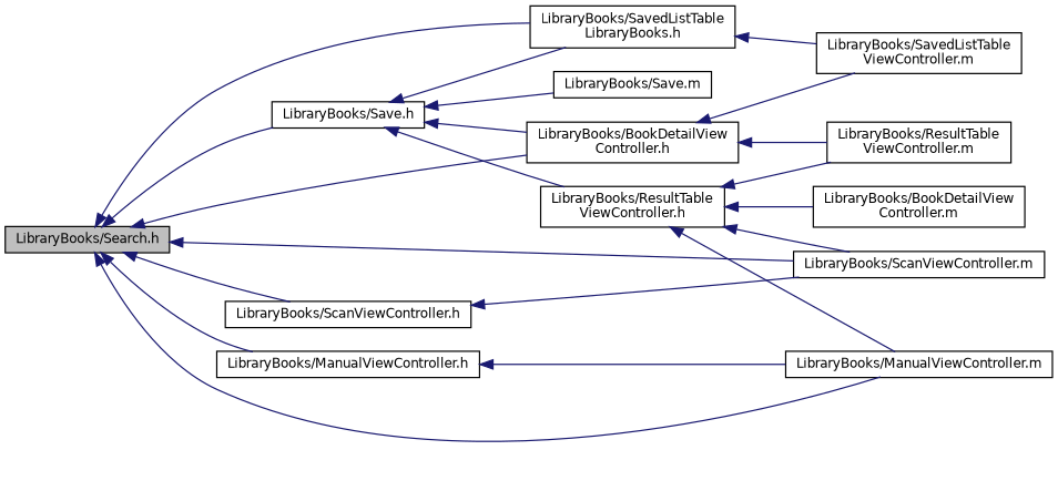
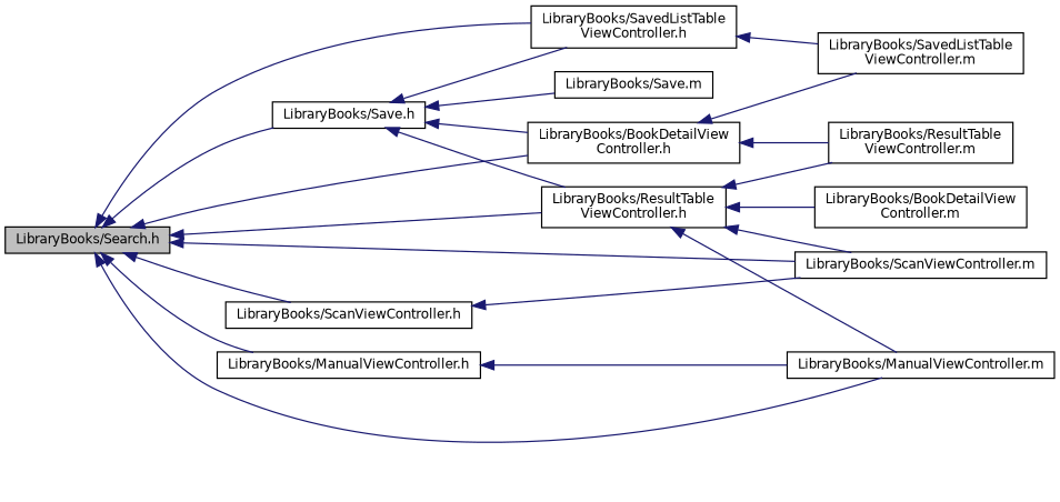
  digraph {
    rankdir=LR
    node [color=black fillcolor=white fontname=Helvetica fontsize=10 shape=record style=filled]
    edge [color=midnightblue dir=back fontname=Helvetica fontsize=10 labelfontname=Helvetica labelfontsize=10 style=solid]
    n1 [fillcolor=grey75 fontcolor=black height=0.2 label="LibraryBooks/Search.h" width=0.4]
    n2 [height=0.2 label="LibraryBooks/Save.h" width=0.4]
    n3 [height=0.2 label="LibraryBooks/BookDetailView\lController.h" width=0.4]
    n4 [height=0.2 label="LibraryBooks/ScanViewController.m" width=0.4]
    n5 [height=0.2 label="LibraryBooks/ResultTable\lViewController.h" width=0.4]
    n6 [height=0.2 label="LibraryBooks/ManualViewController.m" width=0.4]
-   n7 [height=0.2 label="LibraryBooks/SavedListTable\lLibraryBooks.h" width=0.4]
+   n7 [height=0.2 label="LibraryBooks/SavedListTable\lViewController.h" width=0.4]
    n8 [height=0.2 label="LibraryBooks/ManualViewController.h" width=0.4]
    n9 [height=0.2 label="LibraryBooks/ScanViewController.h" width=0.4]
    n10 [height=0.2 label="LibraryBooks/Save.m" width=0.4]
    n11 [height=0.2 label="LibraryBooks/ResultTable\lViewController.m" width=0.4]
    n12 [height=0.2 label="LibraryBooks/SavedListTable\lViewController.m" width=0.4]
    n13 [height=0.2 label="LibraryBooks/BookDetailView\lController.m" width=0.4]
    n1 -> n2
    n1 -> n3
    n1 -> n4
+   n1 -> n5
    n1 -> n6
    n1 -> n7
    n1 -> n8
    n1 -> n9
    n2 -> n3
    n2 -> n5
    n2 -> n7
    n2 -> n10
    n3 -> n11
    n3 -> n12
    n5 -> n4
    n5 -> n6
    n5 -> n11
    n5 -> n13
    n7 -> n12
    n8 -> n6
    n9 -> n4
  }
